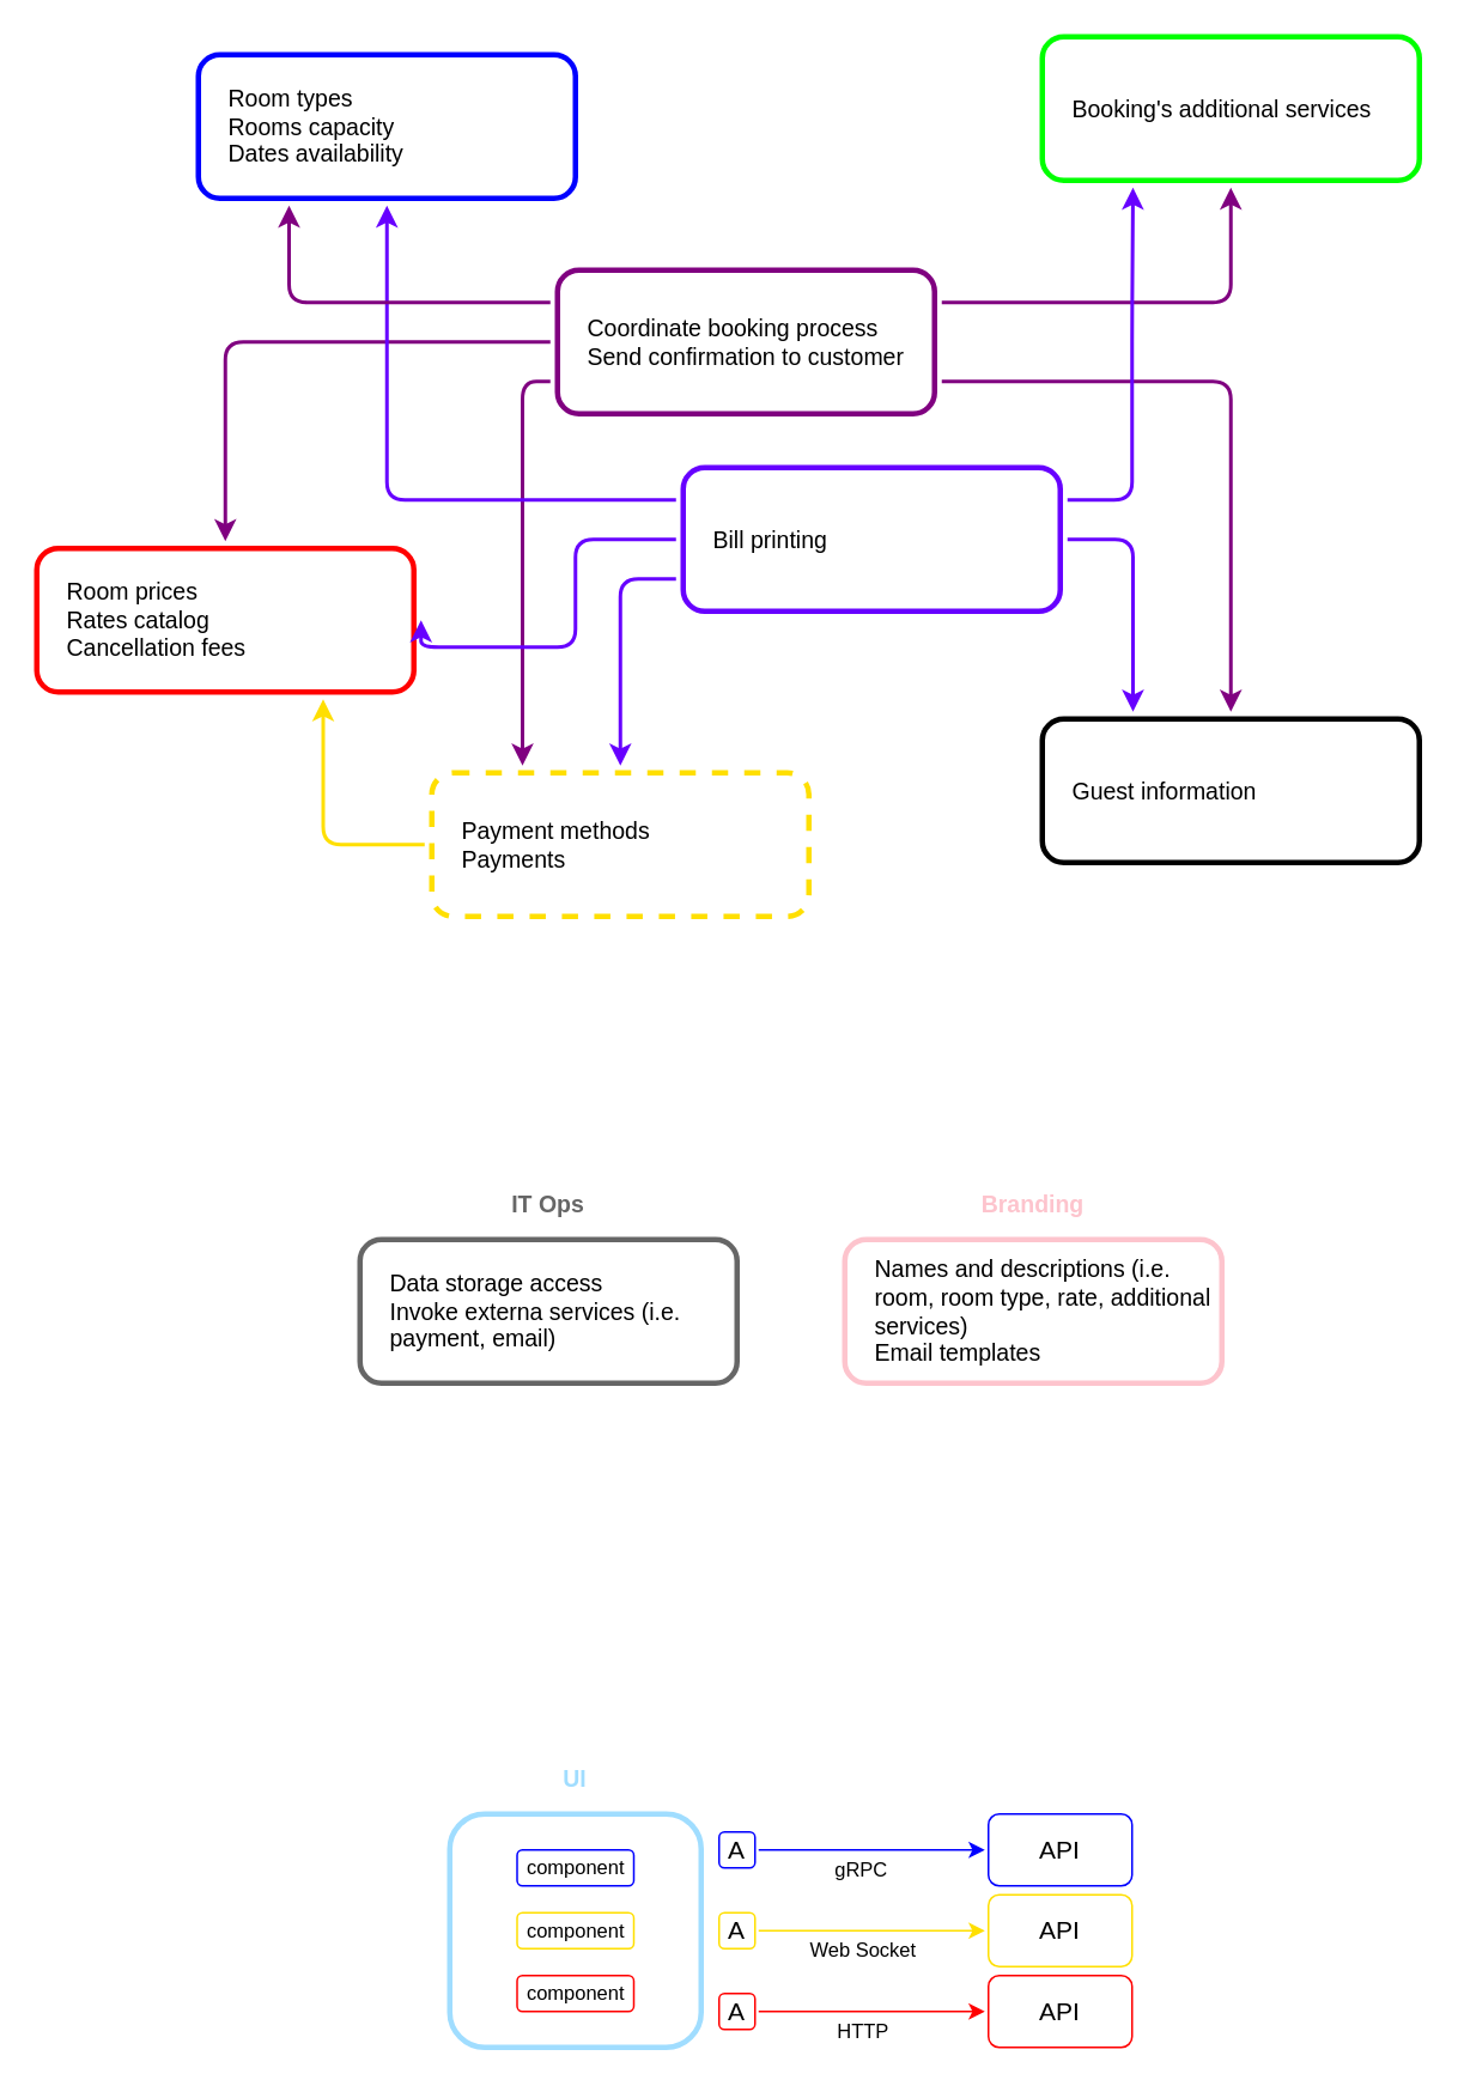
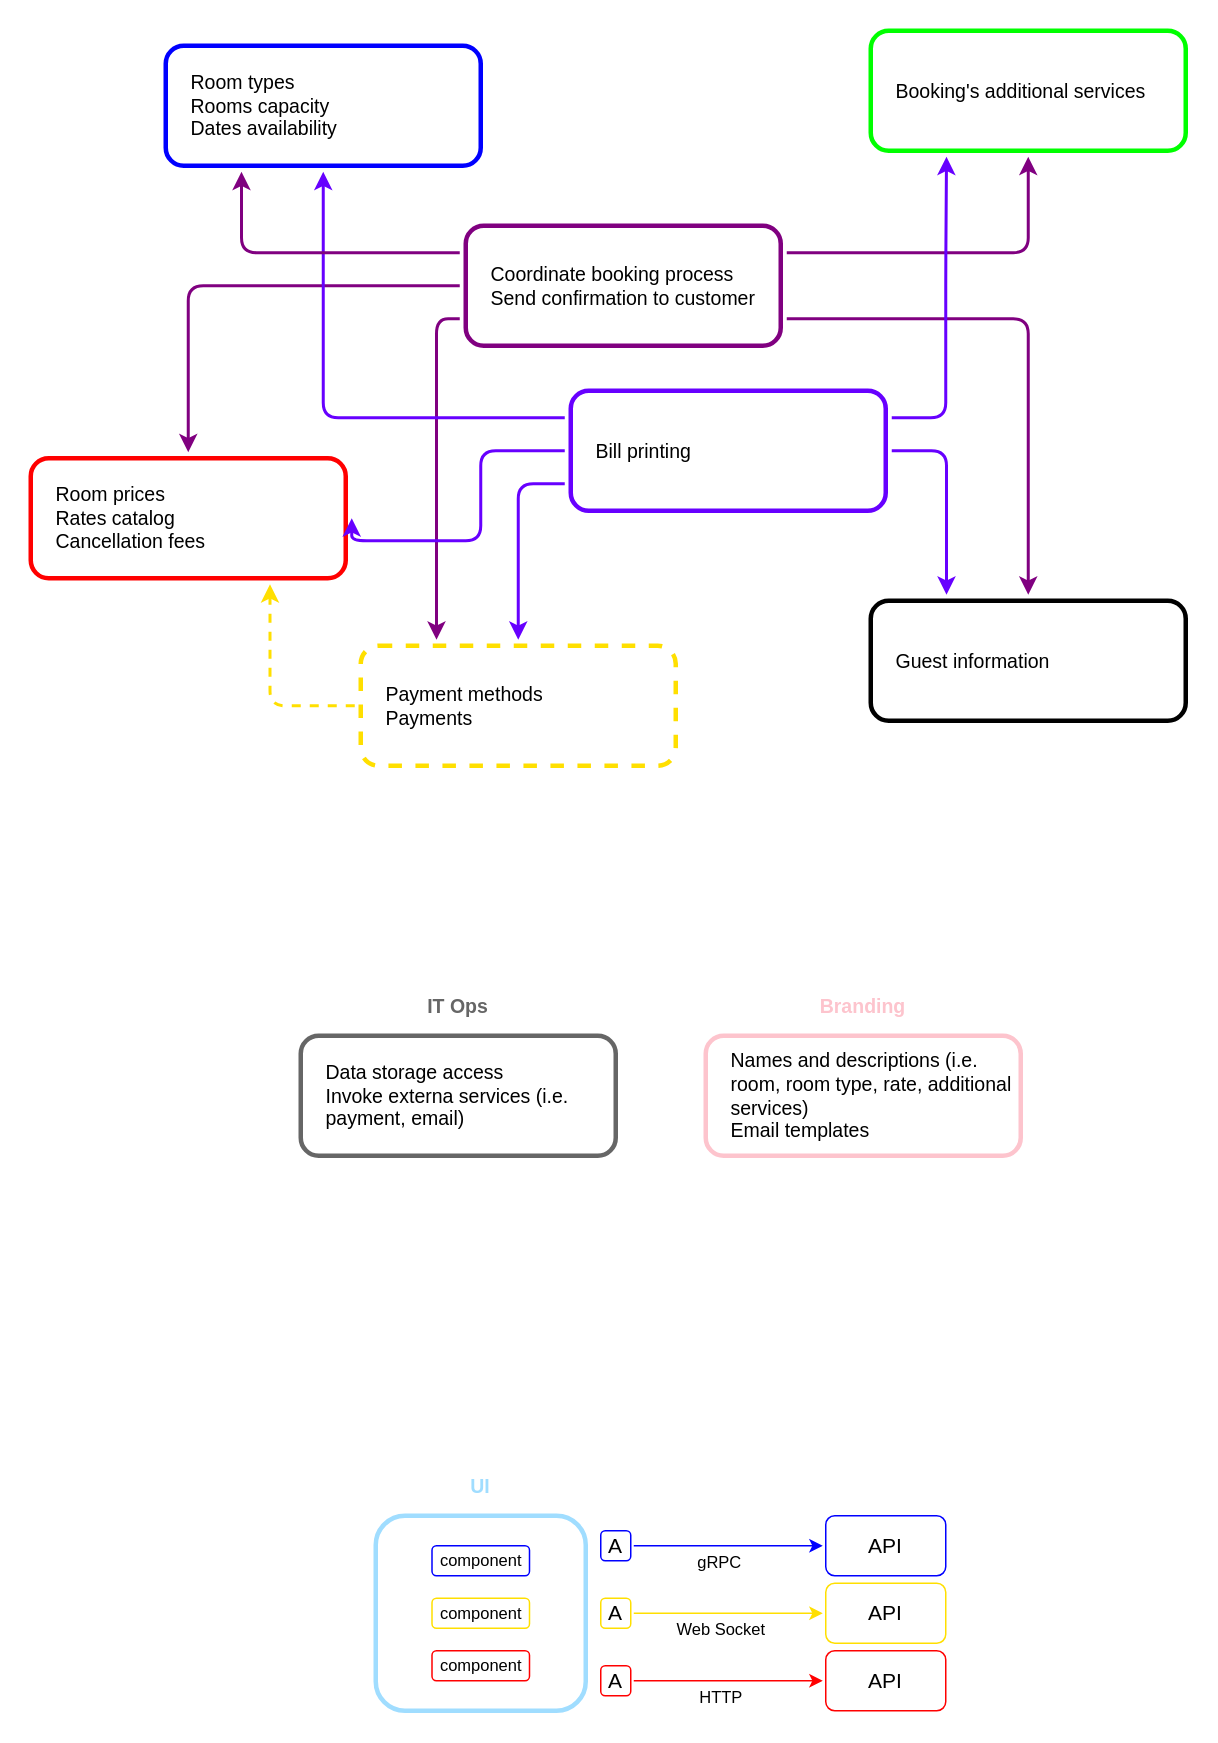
  <mxCell id="0" />
  <mxCell id="1" parent="0" />
  <mxCell id="2" style="edgeStyle=orthogonalEdgeStyle;orthogonalLoop=1;jettySize=auto;html=1;exitX=1;exitY=0.25;exitDx=0;exitDy=0;strokeColor=#800080;fontSize=13;fontColor=#ffdf00;entryX=0.5;entryY=1;entryDx=0;entryDy=0;rounded=1;strokeWidth=2;" parent="1" source="6" target="9" edge="1"><mxGeometry relative="1" as="geometry"><mxPoint x="590" y="60" as="targetPoint" /><Array as="points"><mxPoint x="685" y="168" /></Array></mxGeometry></mxCell>
  <mxCell id="3" style="edgeStyle=orthogonalEdgeStyle;orthogonalLoop=1;jettySize=auto;html=1;entryX=0.5;entryY=0;entryDx=0;entryDy=0;fontSize=13;fontColor=#ffdf00;strokeColor=#800080;exitX=1;exitY=0.75;exitDx=0;exitDy=0;rounded=1;strokeWidth=2;" parent="1" source="6" target="8" edge="1"><mxGeometry relative="1" as="geometry"><mxPoint x="610" y="210" as="sourcePoint" /></mxGeometry></mxCell>
  <mxCell id="4" style="edgeStyle=orthogonalEdgeStyle;orthogonalLoop=1;jettySize=auto;html=1;exitX=0;exitY=0.5;exitDx=0;exitDy=0;fontSize=13;fontColor=#ffdf00;strokeColor=#800080;entryX=0.5;entryY=0;entryDx=0;entryDy=0;rounded=1;strokeWidth=2;" parent="1" source="6" target="10" edge="1"><mxGeometry relative="1" as="geometry"><mxPoint x="340" y="490" as="targetPoint" /><Array as="points"><mxPoint x="125" y="190" /></Array></mxGeometry></mxCell>
  <mxCell id="5" style="edgeStyle=orthogonalEdgeStyle;orthogonalLoop=1;jettySize=auto;html=1;exitX=0;exitY=0.75;exitDx=0;exitDy=0;entryX=0.25;entryY=0;entryDx=0;entryDy=0;fontSize=13;fontColor=#ffdf00;strokeColor=#800080;rounded=1;strokeWidth=2;" parent="1" source="6" target="12" edge="1"><mxGeometry relative="1" as="geometry"><Array as="points"><mxPoint x="290" y="212" /><mxPoint x="290" y="426" /></Array></mxGeometry></mxCell>
  <mxCell id="6" value="&lt;span&gt;Coordinate booking process&lt;/span&gt;&lt;br&gt;&lt;span&gt;Send confirmation to customer&lt;/span&gt;" style="rounded=1;whiteSpace=wrap;html=1;fontSize=13;labelPosition=center;verticalLabelPosition=middle;align=left;verticalAlign=middle;spacingLeft=15;strokeWidth=3;perimeterSpacing=4;strokeColor=#800080;fillColor=none;" parent="1" vertex="1"><mxGeometry x="310" y="150" width="210" height="80" as="geometry" /></mxCell>
  <mxCell id="7" value="&lt;span&gt;Room types&lt;/span&gt;&lt;br&gt;&lt;span&gt;Rooms capacity&lt;/span&gt;&lt;br&gt;&lt;span&gt;Dates availability&lt;/span&gt;" style="rounded=1;whiteSpace=wrap;fontSize=13;labelPosition=center;verticalLabelPosition=middle;align=left;verticalAlign=middle;spacingLeft=15;strokeWidth=3;spacing=2;perimeterSpacing=4;html=1;strokeColor=#0000FF;fillColor=none;" parent="1" vertex="1"><mxGeometry x="110" y="30" width="210" height="80" as="geometry" /></mxCell>
  <mxCell id="8" value="&lt;span&gt;Guest information&lt;/span&gt;" style="rounded=1;whiteSpace=wrap;html=1;fontSize=13;labelPosition=center;verticalLabelPosition=middle;align=left;verticalAlign=middle;spacingLeft=15;strokeWidth=3;perimeterSpacing=4;fillColor=none;" parent="1" vertex="1"><mxGeometry x="580" y="400" width="210" height="80" as="geometry" /></mxCell>
  <mxCell id="9" value="&lt;span&gt;Booking's additional services&lt;/span&gt;" style="rounded=1;whiteSpace=wrap;html=1;fontSize=13;labelPosition=center;verticalLabelPosition=middle;align=left;verticalAlign=middle;spacingLeft=15;strokeWidth=3;strokeColor=#00ff00;perimeterSpacing=4;fillColor=none;" parent="1" vertex="1"><mxGeometry x="580" y="20" width="210" height="80" as="geometry" /></mxCell>
  <mxCell id="10" value="&lt;span&gt;Room prices&lt;/span&gt;&lt;br&gt;&lt;span&gt;Rates catalog&lt;/span&gt;&lt;br&gt;&lt;span&gt;Cancellation fees&lt;/span&gt;" style="rounded=1;whiteSpace=wrap;html=1;fontSize=13;labelPosition=center;verticalLabelPosition=middle;align=left;verticalAlign=middle;spacingLeft=15;strokeWidth=3;strokeColor=#ff0000;perimeterSpacing=4;fillColor=none;" parent="1" vertex="1"><mxGeometry x="20" y="305" width="210" height="80" as="geometry" /></mxCell>
- <mxCell id="11" style="edgeStyle=orthogonalEdgeStyle;orthogonalLoop=1;jettySize=auto;html=1;exitX=0;exitY=0.5;exitDx=0;exitDy=0;entryX=0.75;entryY=1;entryDx=0;entryDy=0;fontSize=13;fontColor=#ffdf00;strokeColor=#FFDF00;rounded=1;strokeWidth=2;" parent="1" source="12" target="10" edge="1"><mxGeometry relative="1" as="geometry" /></mxCell>
+ <mxCell id="11" style="edgeStyle=orthogonalEdgeStyle;orthogonalLoop=1;jettySize=auto;html=1;exitX=0;exitY=0.5;exitDx=0;exitDy=0;entryX=0.75;entryY=1;entryDx=0;entryDy=0;fontSize=13;fontColor=#ffdf00;strokeColor=#FFDF00;rounded=1;strokeWidth=2;dashed=1;" parent="1" source="12" target="10" edge="1"><mxGeometry relative="1" as="geometry" /></mxCell>
  <mxCell id="12" value="&lt;span&gt;Payment methods&lt;/span&gt;&lt;br&gt;&lt;span&gt;Payments&lt;/span&gt;" style="rounded=1;whiteSpace=wrap;html=1;fontSize=13;labelPosition=center;verticalLabelPosition=middle;align=left;verticalAlign=middle;spacingLeft=15;strokeWidth=3;perimeterSpacing=4;strokeColor=#FFDF00;fillColor=none;dashed=1;" parent="1" vertex="1"><mxGeometry x="240" y="430" width="210" height="80" as="geometry" /></mxCell>
  <mxCell id="13" style="edgeStyle=orthogonalEdgeStyle;orthogonalLoop=1;jettySize=auto;html=1;exitX=0;exitY=0.75;exitDx=0;exitDy=0;entryX=0.5;entryY=0;entryDx=0;entryDy=0;fontSize=13;fontColor=#ffdf00;rounded=1;strokeColor=#6700FF;strokeWidth=2;" parent="1" source="17" target="12" edge="1"><mxGeometry relative="1" as="geometry"><Array as="points"><mxPoint x="345" y="322" /></Array></mxGeometry></mxCell>
  <mxCell id="14" style="edgeStyle=orthogonalEdgeStyle;orthogonalLoop=1;jettySize=auto;html=1;exitX=0;exitY=0.5;exitDx=0;exitDy=0;entryX=1;entryY=0.5;entryDx=0;entryDy=0;fontSize=13;fontColor=#ffdf00;strokeColor=#6700FF;rounded=1;strokeWidth=2;" parent="1" source="17" target="10" edge="1"><mxGeometry relative="1" as="geometry"><Array as="points"><mxPoint x="320" y="300" /><mxPoint x="320" y="360" /></Array></mxGeometry></mxCell>
  <mxCell id="15" style="edgeStyle=orthogonalEdgeStyle;orthogonalLoop=1;jettySize=auto;html=1;exitX=1;exitY=0.25;exitDx=0;exitDy=0;entryX=0.25;entryY=1;entryDx=0;entryDy=0;strokeColor=#6700FF;fontSize=13;fontColor=#ffdf00;rounded=1;strokeWidth=2;" parent="1" source="17" target="9" edge="1"><mxGeometry relative="1" as="geometry"><Array as="points"><mxPoint x="630" y="278" /><mxPoint x="630" y="180" /></Array></mxGeometry></mxCell>
  <mxCell id="16" style="edgeStyle=orthogonalEdgeStyle;rounded=1;orthogonalLoop=1;jettySize=auto;html=1;exitX=0;exitY=0.25;exitDx=0;exitDy=0;strokeColor=#6700FF;fontSize=13;fontColor=#ffdf00;entryX=0.5;entryY=1;entryDx=0;entryDy=0;strokeWidth=2;" parent="1" source="17" target="7" edge="1"><mxGeometry relative="1" as="geometry"><mxPoint x="240" y="130" as="targetPoint" /></mxGeometry></mxCell>
  <mxCell id="17" value="&lt;span&gt;Bill printing&lt;/span&gt;" style="rounded=1;whiteSpace=wrap;html=1;fontSize=13;labelPosition=center;verticalLabelPosition=middle;align=left;verticalAlign=middle;spacingLeft=15;strokeWidth=3;perimeterSpacing=4;strokeColor=#6700FF;fillColor=none;" parent="1" vertex="1"><mxGeometry x="380" y="260" width="210" height="80" as="geometry" /></mxCell>
  <mxCell id="18" value="" style="endArrow=classic;html=1;fontSize=13;fontColor=#ffdf00;edgeStyle=orthogonalEdgeStyle;exitX=0;exitY=0.25;exitDx=0;exitDy=0;strokeColor=#800080;rounded=1;entryX=0.25;entryY=1;entryDx=0;entryDy=0;strokeWidth=2;" parent="1" source="6" target="7" edge="1"><mxGeometry width="50" height="50" relative="1" as="geometry"><mxPoint x="420" y="250" as="sourcePoint" /><mxPoint x="170" y="140" as="targetPoint" /><Array as="points"><mxPoint x="160" y="168" /><mxPoint x="160" y="114" /></Array></mxGeometry></mxCell>
  <mxCell id="19" style="edgeStyle=orthogonalEdgeStyle;orthogonalLoop=1;jettySize=auto;html=1;entryX=0.25;entryY=0;entryDx=0;entryDy=0;fontSize=13;fontColor=#ffdf00;exitX=1;exitY=0.5;exitDx=0;exitDy=0;strokeColor=#6700FF;rounded=1;strokeWidth=2;" parent="1" source="17" target="8" edge="1"><mxGeometry relative="1" as="geometry"><mxPoint x="534" y="222" as="sourcePoint" /><mxPoint x="695" y="406" as="targetPoint" /><Array as="points"><mxPoint x="631" y="300" /></Array></mxGeometry></mxCell>
  <mxCell id="20" value="&lt;span&gt;Data storage access&lt;/span&gt;&lt;br&gt;&lt;span&gt;Invoke externa services (i.e. payment, email)&lt;/span&gt;" style="rounded=1;whiteSpace=wrap;html=1;fontSize=13;labelPosition=center;verticalLabelPosition=middle;align=left;verticalAlign=middle;spacingLeft=15;strokeWidth=3;perimeterSpacing=4;strokeColor=#666666;fillColor=none;" parent="1" vertex="1"><mxGeometry x="200" y="690" width="210" height="80" as="geometry" /></mxCell>
  <mxCell id="21" value="IT Ops" style="text;html=1;strokeColor=none;fillColor=none;align=center;verticalAlign=middle;whiteSpace=wrap;rounded=0;fontSize=13;fontStyle=1;fontColor=#666666;" parent="1" vertex="1"><mxGeometry x="270" y="660" width="70" height="20" as="geometry" /></mxCell>
  <mxCell id="22" value="Names and descriptions (i.e. room, room type, rate, additional services)&lt;br&gt;Email templates" style="rounded=1;whiteSpace=wrap;html=1;fontSize=13;labelPosition=center;verticalLabelPosition=middle;align=left;verticalAlign=middle;spacingLeft=15;strokeWidth=3;perimeterSpacing=4;strokeColor=#FDC4CD;fillColor=none;" parent="1" vertex="1"><mxGeometry x="470" y="690" width="210" height="80" as="geometry" /></mxCell>
  <mxCell id="23" value="Branding" style="text;html=1;strokeColor=none;fillColor=none;align=center;verticalAlign=middle;whiteSpace=wrap;rounded=0;fontSize=13;fontStyle=1;fontColor=#FDC4CD;" parent="1" vertex="1"><mxGeometry x="540" y="660" width="70" height="20" as="geometry" /></mxCell>
  <mxCell id="24" value="" style="rounded=1;whiteSpace=wrap;html=1;fontSize=20;labelPosition=center;verticalLabelPosition=middle;align=center;verticalAlign=middle;spacingLeft=0;strokeWidth=3;perimeterSpacing=4;fillColor=none;strokeColor=#A0DDFF;" parent="1" vertex="1"><mxGeometry x="250" y="1010" width="140" height="130" as="geometry" /></mxCell>
  <mxCell id="25" style="edgeStyle=orthogonalEdgeStyle;rounded=1;orthogonalLoop=1;jettySize=auto;html=1;entryX=0;entryY=0.5;entryDx=0;entryDy=0;strokeWidth=1;fontSize=14;fontColor=#000000;strokeColor=#0000FF;" parent="1" source="27" target="28" edge="1"><mxGeometry relative="1" as="geometry" /></mxCell>
  <mxCell id="26" value="gRPC" style="edgeLabel;html=1;align=center;verticalAlign=middle;resizable=0;points=[];fontSize=11;fontColor=#000000;spacingRight=2;labelBackgroundColor=none;" parent="25" vertex="1" connectable="0"><mxGeometry x="-0.251" relative="1" as="geometry"><mxPoint x="10.79" y="10" as="offset" /></mxGeometry></mxCell>
  <mxCell id="27" value="A" style="rounded=1;whiteSpace=wrap;html=1;strokeWidth=1;fillColor=none;fontSize=14;align=center;strokeColor=#0000FF;perimeterSpacing=2;" parent="1" vertex="1"><mxGeometry x="400" y="1020" width="20" height="20" as="geometry" /></mxCell>
  <mxCell id="28" value="&lt;font color=&quot;#000000&quot;&gt;API&lt;/font&gt;" style="rounded=1;whiteSpace=wrap;html=1;strokeWidth=1;fillColor=none;fontSize=14;fontColor=#666666;align=center;strokeColor=#0000FF;perimeterSpacing=2;" parent="1" vertex="1"><mxGeometry x="550" y="1010" width="80" height="40" as="geometry" /></mxCell>
  <mxCell id="29" style="edgeStyle=orthogonalEdgeStyle;rounded=1;orthogonalLoop=1;jettySize=auto;html=1;exitX=1;exitY=0.5;exitDx=0;exitDy=0;strokeWidth=1;fontSize=14;fontColor=#000000;strokeColor=#FFDF00;entryX=0;entryY=0.5;entryDx=0;entryDy=0;" parent="1" source="31" target="32" edge="1"><mxGeometry relative="1" as="geometry"><mxPoint x="540" y="1075" as="targetPoint" /></mxGeometry></mxCell>
  <mxCell id="30" value="Web Socket" style="edgeLabel;html=1;align=center;verticalAlign=middle;resizable=0;points=[];fontSize=11;fontColor=#000000;labelBackgroundColor=none;" parent="29" vertex="1" connectable="0"><mxGeometry x="-0.103" y="1" relative="1" as="geometry"><mxPoint y="11" as="offset" /></mxGeometry></mxCell>
  <mxCell id="31" value="A" style="rounded=1;whiteSpace=wrap;html=1;strokeWidth=1;fillColor=none;fontSize=14;align=center;strokeColor=#FFDF00;perimeterSpacing=2;" parent="1" vertex="1"><mxGeometry x="400" y="1065" width="20" height="20" as="geometry" /></mxCell>
  <mxCell id="32" value="&lt;font style=&quot;font-size: 14px;&quot;&gt;API&lt;/font&gt;" style="rounded=1;whiteSpace=wrap;html=1;strokeWidth=1;fillColor=none;fontSize=14;align=center;strokeColor=#FFDF00;perimeterSpacing=2;" parent="1" vertex="1"><mxGeometry x="550" y="1055" width="80" height="40" as="geometry" /></mxCell>
  <mxCell id="33" style="edgeStyle=orthogonalEdgeStyle;rounded=1;orthogonalLoop=1;jettySize=auto;html=1;exitX=1;exitY=0.5;exitDx=0;exitDy=0;entryX=0;entryY=0.5;entryDx=0;entryDy=0;strokeWidth=1;fontSize=14;fontColor=#000000;strokeColor=#FF0000;" parent="1" source="35" target="36" edge="1"><mxGeometry relative="1" as="geometry" /></mxCell>
  <mxCell id="34" value="HTTP" style="edgeLabel;html=1;align=center;verticalAlign=middle;resizable=0;points=[];fontSize=11;fontColor=#000000;labelBackgroundColor=none;" parent="33" vertex="1" connectable="0"><mxGeometry x="-0.152" y="-1" relative="1" as="geometry"><mxPoint x="4.8" y="9" as="offset" /></mxGeometry></mxCell>
  <mxCell id="35" value="A" style="rounded=1;whiteSpace=wrap;html=1;strokeWidth=1;fillColor=none;fontSize=14;align=center;perimeterSpacing=2;strokeColor=#FF0000;" parent="1" vertex="1"><mxGeometry x="400" y="1110" width="20" height="20" as="geometry" /></mxCell>
  <mxCell id="36" value="API" style="rounded=1;whiteSpace=wrap;html=1;strokeWidth=1;fillColor=none;fontSize=14;align=center;strokeColor=#FF0000;perimeterSpacing=2;" parent="1" vertex="1"><mxGeometry x="550" y="1100" width="80" height="40" as="geometry" /></mxCell>
  <mxCell id="37" value="component" style="rounded=1;whiteSpace=wrap;html=1;strokeWidth=1;fillColor=none;fontSize=11;align=center;strokeColor=#0000FF;perimeterSpacing=2;" parent="1" vertex="1"><mxGeometry x="287.5" y="1030" width="65" height="20" as="geometry" /></mxCell>
  <mxCell id="38" value="UI" style="text;html=1;strokeColor=none;fillColor=none;align=center;verticalAlign=middle;whiteSpace=wrap;rounded=0;fontSize=13;fontStyle=1;fontColor=#A0DDFF;" parent="1" vertex="1"><mxGeometry x="285" y="980" width="70" height="20" as="geometry" /></mxCell>
  <mxCell id="39" value="component" style="rounded=1;whiteSpace=wrap;html=1;strokeWidth=1;fillColor=none;fontSize=11;align=center;perimeterSpacing=2;strokeColor=#FFDF00;" parent="1" vertex="1"><mxGeometry x="287.5" y="1065" width="65" height="20" as="geometry" /></mxCell>
  <mxCell id="40" value="component" style="rounded=1;whiteSpace=wrap;html=1;strokeWidth=1;fillColor=none;fontSize=11;align=center;perimeterSpacing=2;strokeColor=#FF0000;" parent="1" vertex="1"><mxGeometry x="287.5" y="1100" width="65" height="20" as="geometry" /></mxCell>
